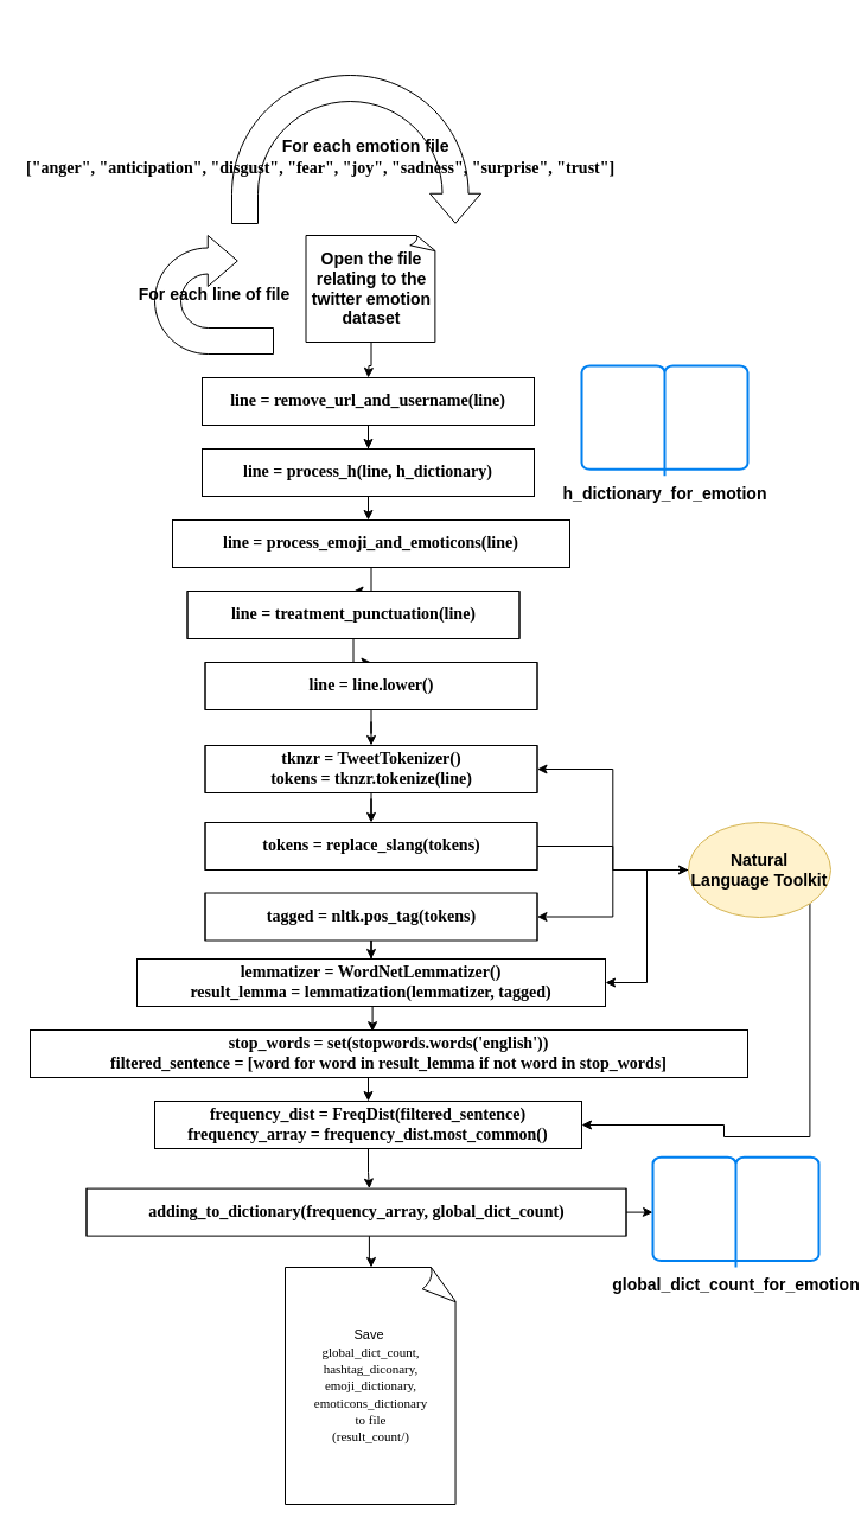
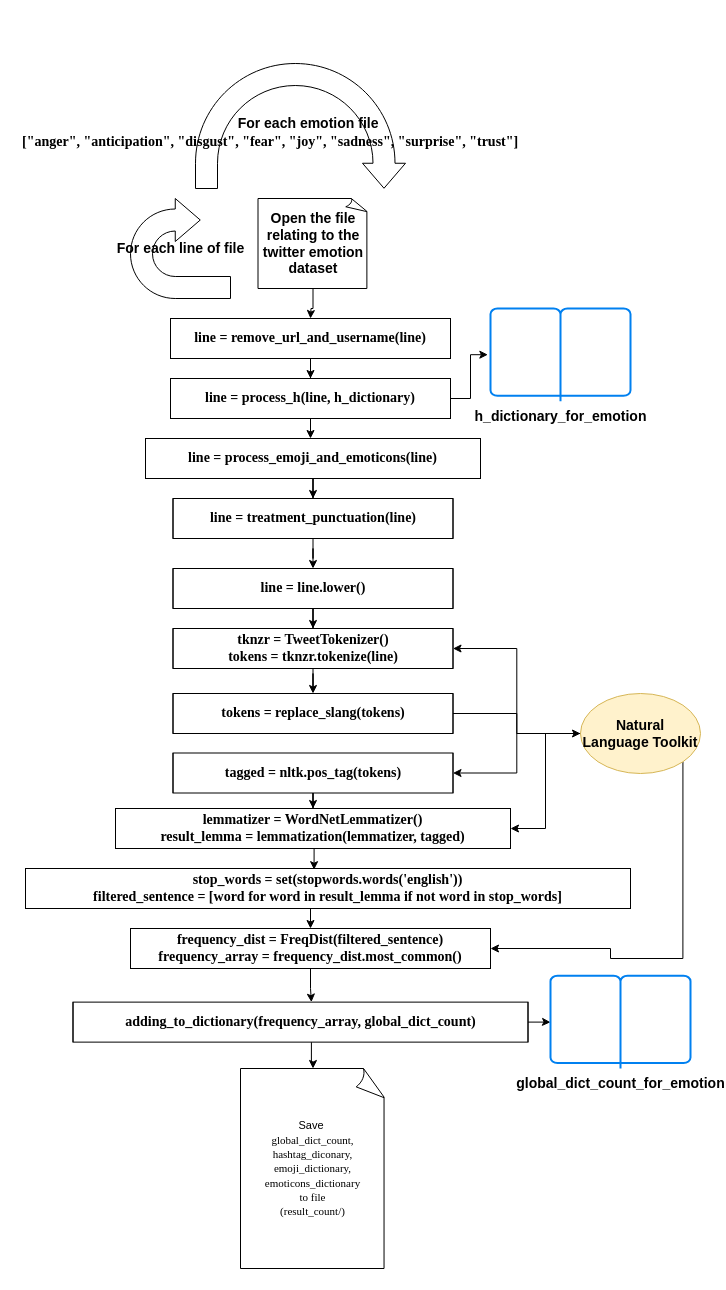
  <mxCell id="0" />
  <mxCell id="1" parent="0" />
  <mxCell id="2" value="" style="edgeStyle=orthogonalEdgeStyle;rounded=0;orthogonalLoop=1;jettySize=auto;html=1;entryX=0.5;entryY=0;entryDx=0;entryDy=0;fontStyle=1;fontSize=14;" parent="1" source="3" target="9" edge="1"><mxGeometry relative="1" as="geometry"><mxPoint x="310" y="388" as="targetPoint" /></mxGeometry></mxCell>
  <mxCell id="3" value="&lt;pre style=&quot;font-family: consolas; font-size: 14px;&quot;&gt;&lt;font style=&quot;font-size: 14px;&quot;&gt;&lt;span style=&quot;font-size: 14px;&quot;&gt;line = remove_url_and_username(line)&lt;/span&gt;&lt;/font&gt;&lt;/pre&gt;" style="shape=process;whiteSpace=wrap;html=1;backgroundOutline=1;fontStyle=1;fontSize=14;size=0;" parent="1" vertex="1"><mxGeometry x="170" y="318" width="280" height="40" as="geometry" /></mxCell>
  <mxCell id="4" value="" style="edgeStyle=orthogonalEdgeStyle;rounded=0;orthogonalLoop=1;jettySize=auto;html=1;fontStyle=1;fontSize=14;" parent="1" source="5" edge="1"><mxGeometry relative="1" as="geometry"><mxPoint x="310" y="318" as="targetPoint" /></mxGeometry></mxCell>
  <mxCell id="5" value="&lt;font style=&quot;font-size: 14px;&quot;&gt;Open the file relating to the twitter emotion dataset&lt;/font&gt;" style="whiteSpace=wrap;html=1;shape=mxgraph.basic.document;fontStyle=1;fontSize=14;" parent="1" vertex="1"><mxGeometry x="257.5" y="198" width="110" height="90" as="geometry" /></mxCell>
  <mxCell id="6" value="For each line of file" style="html=1;shadow=0;dashed=0;align=center;verticalAlign=middle;shape=mxgraph.arrows2.uTurnArrow;dy=11;arrowHead=43;dx2=25;fontStyle=1;fontSize=14;" parent="1" vertex="1"><mxGeometry x="130" y="198" width="100" height="100" as="geometry" /></mxCell>
  <mxCell id="7" value="" style="edgeStyle=orthogonalEdgeStyle;rounded=0;orthogonalLoop=1;jettySize=auto;html=1;exitX=0.5;exitY=1;exitDx=0;exitDy=0;fontStyle=1;fontSize=14;" parent="1" source="9" target="11" edge="1"><mxGeometry relative="1" as="geometry"><mxPoint x="309" y="468" as="targetPoint" /><Array as="points"><mxPoint x="310" y="458" /><mxPoint x="300" y="458" /></Array></mxGeometry></mxCell>
+ <mxCell id="8" style="edgeStyle=orthogonalEdgeStyle;rounded=0;orthogonalLoop=1;jettySize=auto;html=1;entryX=-0.019;entryY=0.498;entryDx=0;entryDy=0;entryPerimeter=0;fontStyle=1;fontSize=14;" parent="1" source="9" target="32" edge="1"><mxGeometry relative="1" as="geometry" /></mxCell>
  <mxCell id="9" value="&lt;pre style=&quot;font-family: consolas; font-size: 14px;&quot;&gt;&lt;pre style=&quot;font-family: consolas; font-size: 14px;&quot;&gt;line = process_h(line&lt;span style=&quot;font-size: 14px;&quot;&gt;, &lt;/span&gt;h_dictionary)&lt;/pre&gt;&lt;/pre&gt;" style="shape=process;whiteSpace=wrap;html=1;backgroundOutline=1;fontStyle=1;fontSize=14;size=0;" parent="1" vertex="1"><mxGeometry x="170" y="378" width="280" height="40" as="geometry" /></mxCell>
  <mxCell id="10" value="" style="edgeStyle=orthogonalEdgeStyle;rounded=0;orthogonalLoop=1;jettySize=auto;html=1;entryX=0.5;entryY=0;entryDx=0;entryDy=0;fontStyle=1;fontSize=14;" parent="1" source="11" target="13" edge="1"><mxGeometry relative="1" as="geometry"><mxPoint x="310" y="548" as="targetPoint" /></mxGeometry></mxCell>
  <mxCell id="11" value="&lt;pre style=&quot;font-family: consolas; font-size: 14px;&quot;&gt;&lt;pre style=&quot;font-family: consolas; font-size: 14px;&quot;&gt;&lt;pre style=&quot;font-family: consolas; font-size: 14px;&quot;&gt;&lt;font style=&quot;font-size: 14px;&quot;&gt;line = process_emoji_and_emoticons(line)&lt;/font&gt;&lt;/pre&gt;&lt;/pre&gt;&lt;/pre&gt;" style="shape=process;whiteSpace=wrap;html=1;backgroundOutline=1;fontStyle=1;fontSize=14;size=0;" parent="1" vertex="1"><mxGeometry x="145" y="438" width="335" height="40" as="geometry" /></mxCell>
  <mxCell id="12" value="" style="edgeStyle=orthogonalEdgeStyle;rounded=0;orthogonalLoop=1;jettySize=auto;html=1;entryX=0.5;entryY=0;entryDx=0;entryDy=0;fontStyle=1;fontSize=14;" parent="1" source="13" target="15" edge="1"><mxGeometry relative="1" as="geometry"><mxPoint x="310" y="628" as="targetPoint" /></mxGeometry></mxCell>
- <mxCell id="13" value="&lt;pre style=&quot;font-family: consolas; font-size: 14px;&quot;&gt;&lt;pre style=&quot;font-family: consolas; font-size: 14px;&quot;&gt;&lt;pre style=&quot;font-family: consolas; font-size: 14px;&quot;&gt;&lt;font style=&quot;font-size: 14px;&quot;&gt;line = treatment_punctuation(line)&lt;/font&gt;&lt;/pre&gt;&lt;/pre&gt;&lt;/pre&gt;" style="shape=process;whiteSpace=wrap;html=1;backgroundOutline=1;fontStyle=1;fontSize=14;size=0;" parent="1" vertex="1"><mxGeometry x="157.5" y="498" width="280" height="40" as="geometry" /></mxCell>
+ <mxCell id="13" value="&lt;pre style=&quot;font-family: consolas; font-size: 14px;&quot;&gt;&lt;pre style=&quot;font-family: consolas; font-size: 14px;&quot;&gt;&lt;pre style=&quot;font-family: consolas; font-size: 14px;&quot;&gt;&lt;font style=&quot;font-size: 14px;&quot;&gt;line = treatment_punctuation(line)&lt;/font&gt;&lt;/pre&gt;&lt;/pre&gt;&lt;/pre&gt;" style="shape=process;whiteSpace=wrap;html=1;backgroundOutline=1;fontStyle=1;fontSize=14;size=0;" parent="1" vertex="1"><mxGeometry x="172.5" y="498" width="280" height="40" as="geometry" /></mxCell>
  <mxCell id="14" value="" style="edgeStyle=orthogonalEdgeStyle;rounded=0;orthogonalLoop=1;jettySize=auto;html=1;fontStyle=1;fontSize=14;" parent="1" source="15" target="19" edge="1"><mxGeometry relative="1" as="geometry" /></mxCell>
- <mxCell id="15" value="&lt;pre style=&quot;font-family: consolas; font-size: 14px;&quot;&gt;&lt;pre style=&quot;font-family: consolas; font-size: 14px;&quot;&gt;&lt;pre style=&quot;font-family: consolas; font-size: 14px;&quot;&gt;&lt;font style=&quot;font-size: 14px;&quot;&gt;line = line.lower()&lt;/font&gt;&lt;/pre&gt;&lt;/pre&gt;&lt;/pre&gt;" style="shape=process;whiteSpace=wrap;html=1;backgroundOutline=1;fontStyle=1;fontSize=14;size=0;" parent="1" vertex="1"><mxGeometry x="172.5" y="558" width="280" height="40" as="geometry" /></mxCell>
+ <mxCell id="15" value="&lt;pre style=&quot;font-family: consolas; font-size: 14px;&quot;&gt;&lt;pre style=&quot;font-family: consolas; font-size: 14px;&quot;&gt;&lt;pre style=&quot;font-family: consolas; font-size: 14px;&quot;&gt;&lt;font style=&quot;font-size: 14px;&quot;&gt;line = line.lower()&lt;/font&gt;&lt;/pre&gt;&lt;/pre&gt;&lt;/pre&gt;" style="shape=process;whiteSpace=wrap;html=1;backgroundOutline=1;fontStyle=1;fontSize=14;size=0;" parent="1" vertex="1"><mxGeometry x="172.5" y="568" width="280" height="40" as="geometry" /></mxCell>
  <mxCell id="16" value="" style="edgeStyle=orthogonalEdgeStyle;rounded=0;orthogonalLoop=1;jettySize=auto;html=1;fontStyle=1;fontSize=14;" parent="1" source="17" target="40" edge="1"><mxGeometry relative="1" as="geometry"><mxPoint x="310" y="858" as="targetPoint" /></mxGeometry></mxCell>
  <mxCell id="17" value="&lt;pre style=&quot;font-family: consolas; font-size: 14px;&quot;&gt;&lt;pre style=&quot;font-family: consolas; font-size: 14px;&quot;&gt;&lt;pre style=&quot;font-family: consolas; font-size: 14px;&quot;&gt;&lt;pre style=&quot;font-family: consolas; font-size: 14px;&quot;&gt;&lt;font style=&quot;font-size: 14px;&quot;&gt;tokens = replace_slang(tokens)&lt;/font&gt;&lt;/pre&gt;&lt;/pre&gt;&lt;/pre&gt;&lt;/pre&gt;" style="shape=process;whiteSpace=wrap;html=1;backgroundOutline=1;fontStyle=1;fontSize=14;size=0;" parent="1" vertex="1"><mxGeometry x="172.5" y="693" width="280" height="40" as="geometry" /></mxCell>
  <mxCell id="18" value="" style="edgeStyle=orthogonalEdgeStyle;rounded=0;orthogonalLoop=1;jettySize=auto;html=1;entryX=0.5;entryY=0;entryDx=0;entryDy=0;fontStyle=1;fontSize=14;" parent="1" source="19" target="17" edge="1"><mxGeometry relative="1" as="geometry"><mxPoint x="310" y="788" as="targetPoint" /></mxGeometry></mxCell>
  <mxCell id="19" value="&lt;pre style=&quot;font-family: consolas; font-size: 14px;&quot;&gt;&lt;pre style=&quot;font-family: consolas; font-size: 14px;&quot;&gt;&lt;pre style=&quot;font-family: consolas; font-size: 14px;&quot;&gt;&lt;pre style=&quot;font-family: consolas; font-size: 14px;&quot;&gt;tknzr = TweetTokenizer()&lt;br style=&quot;font-size: 14px;&quot;&gt;tokens = tknzr.tokenize(line)&lt;/pre&gt;&lt;/pre&gt;&lt;/pre&gt;&lt;/pre&gt;" style="shape=process;whiteSpace=wrap;html=1;backgroundOutline=1;fontStyle=1;fontSize=14;size=0;" parent="1" vertex="1"><mxGeometry x="172.5" y="628" width="280" height="40" as="geometry" /></mxCell>
  <mxCell id="20" value="" style="edgeStyle=orthogonalEdgeStyle;rounded=0;orthogonalLoop=1;jettySize=auto;html=1;fontStyle=1;fontSize=14;" parent="1" source="21" target="22" edge="1"><mxGeometry relative="1" as="geometry"><mxPoint x="310" y="948" as="targetPoint" /></mxGeometry></mxCell>
  <mxCell id="21" value="&lt;pre style=&quot;font-family: consolas; font-size: 14px;&quot;&gt;&lt;pre style=&quot;font-family: consolas; font-size: 14px;&quot;&gt;&lt;pre style=&quot;font-family: consolas; font-size: 14px;&quot;&gt;&lt;pre style=&quot;font-family: consolas; font-size: 14px;&quot;&gt;&lt;pre style=&quot;font-family: consolas; font-size: 14px;&quot;&gt;&lt;font style=&quot;font-size: 14px;&quot;&gt;tagged = nltk.pos_tag(tokens)&lt;/font&gt;&lt;/pre&gt;&lt;/pre&gt;&lt;/pre&gt;&lt;/pre&gt;&lt;/pre&gt;" style="shape=process;whiteSpace=wrap;html=1;backgroundOutline=1;fontStyle=1;fontSize=14;size=0;" parent="1" vertex="1"><mxGeometry x="172.5" y="752.5" width="280" height="40" as="geometry" /></mxCell>
  <mxCell id="22" value="&lt;pre style=&quot;font-family: consolas; font-size: 14px;&quot;&gt;&lt;pre style=&quot;font-family: consolas; font-size: 14px;&quot;&gt;&lt;pre style=&quot;font-family: consolas; font-size: 14px;&quot;&gt;&lt;pre style=&quot;font-family: consolas; font-size: 14px;&quot;&gt;&lt;pre style=&quot;font-family: consolas; font-size: 14px;&quot;&gt;&lt;pre style=&quot;font-family: consolas; font-size: 14px;&quot;&gt;lemmatizer = WordNetLemmatizer()&lt;br style=&quot;font-size: 14px;&quot;&gt;result_lemma = lemmatization(lemmatizer&lt;span style=&quot;font-size: 14px;&quot;&gt;, &lt;/span&gt;tagged)&lt;/pre&gt;&lt;/pre&gt;&lt;/pre&gt;&lt;/pre&gt;&lt;/pre&gt;&lt;/pre&gt;" style="shape=process;whiteSpace=wrap;html=1;backgroundOutline=1;fontStyle=1;fontSize=14;size=0;" parent="1" vertex="1"><mxGeometry x="115" y="808" width="395" height="40" as="geometry" /></mxCell>
  <mxCell id="23" value="" style="edgeStyle=orthogonalEdgeStyle;rounded=0;orthogonalLoop=1;jettySize=auto;html=1;entryX=0.5;entryY=0;entryDx=0;entryDy=0;exitX=0.48;exitY=0.98;exitDx=0;exitDy=0;exitPerimeter=0;fontStyle=1;fontSize=14;" parent="1" source="24" target="26" edge="1"><mxGeometry relative="1" as="geometry"><mxPoint x="310" y="1088" as="targetPoint" /></mxGeometry></mxCell>
  <mxCell id="24" value="&lt;pre style=&quot;font-family: consolas; font-size: 14px;&quot;&gt;&lt;pre style=&quot;font-family: consolas; font-size: 14px;&quot;&gt;&lt;pre style=&quot;font-family: consolas; font-size: 14px;&quot;&gt;&lt;pre style=&quot;font-family: consolas; font-size: 14px;&quot;&gt;&lt;pre style=&quot;font-family: consolas; font-size: 14px;&quot;&gt;&lt;pre style=&quot;font-family: consolas; font-size: 14px;&quot;&gt;&lt;pre style=&quot;font-family: consolas; font-size: 14px;&quot;&gt;stop_words = &lt;span style=&quot;font-size: 14px;&quot;&gt;set&lt;/span&gt;(stopwords.words(&lt;span style=&quot;font-size: 14px;&quot;&gt;'english'&lt;/span&gt;))&lt;br style=&quot;font-size: 14px;&quot;&gt;filtered_sentence = [word &lt;span style=&quot;font-size: 14px;&quot;&gt;for &lt;/span&gt;word &lt;span style=&quot;font-size: 14px;&quot;&gt;in &lt;/span&gt;result_lemma &lt;span style=&quot;font-size: 14px;&quot;&gt;if not &lt;/span&gt;word &lt;span style=&quot;font-size: 14px;&quot;&gt;in &lt;/span&gt;stop_words]&lt;/pre&gt;&lt;/pre&gt;&lt;/pre&gt;&lt;/pre&gt;&lt;/pre&gt;&lt;/pre&gt;&lt;/pre&gt;" style="shape=process;whiteSpace=wrap;html=1;backgroundOutline=1;fontStyle=1;fontSize=14;size=0;" parent="1" vertex="1"><mxGeometry x="25" y="868" width="605" height="40" as="geometry" /></mxCell>
  <mxCell id="25" value="" style="edgeStyle=orthogonalEdgeStyle;rounded=0;orthogonalLoop=1;jettySize=auto;html=1;entryX=0.524;entryY=0;entryDx=0;entryDy=0;entryPerimeter=0;fontStyle=1;fontSize=14;" parent="1" source="26" target="29" edge="1"><mxGeometry relative="1" as="geometry"><mxPoint x="310" y="1158" as="targetPoint" /></mxGeometry></mxCell>
  <mxCell id="26" value="&lt;pre style=&quot;font-family: consolas; font-size: 14px;&quot;&gt;&lt;pre style=&quot;font-family: consolas; font-size: 14px;&quot;&gt;&lt;pre style=&quot;font-family: consolas; font-size: 14px;&quot;&gt;&lt;pre style=&quot;font-family: consolas; font-size: 14px;&quot;&gt;&lt;pre style=&quot;font-family: consolas; font-size: 14px;&quot;&gt;&lt;pre style=&quot;font-family: consolas; font-size: 14px;&quot;&gt;&lt;pre style=&quot;font-family: consolas; font-size: 14px;&quot;&gt;frequency_dist = FreqDist(filtered_sentence)&lt;br style=&quot;font-size: 14px;&quot;&gt;frequency_array = frequency_dist.most_common()&lt;/pre&gt;&lt;/pre&gt;&lt;/pre&gt;&lt;/pre&gt;&lt;/pre&gt;&lt;/pre&gt;&lt;/pre&gt;" style="shape=process;whiteSpace=wrap;html=1;backgroundOutline=1;fontStyle=1;fontSize=14;size=0;" parent="1" vertex="1"><mxGeometry x="130" y="928" width="360" height="40" as="geometry" /></mxCell>
  <mxCell id="27" style="edgeStyle=orthogonalEdgeStyle;rounded=0;orthogonalLoop=1;jettySize=auto;html=1;exitX=0.524;exitY=1;exitDx=0;exitDy=0;exitPerimeter=0;fontStyle=1;fontSize=14;" parent="1" source="29" target="30" edge="1"><mxGeometry relative="1" as="geometry" /></mxCell>
  <mxCell id="28" style="edgeStyle=orthogonalEdgeStyle;rounded=0;orthogonalLoop=1;jettySize=auto;html=1;fontStyle=1;fontSize=14;" parent="1" source="29" target="31" edge="1"><mxGeometry relative="1" as="geometry" /></mxCell>
  <mxCell id="29" value="&lt;pre style=&quot;font-family: consolas; font-size: 14px;&quot;&gt;&lt;pre style=&quot;font-family: consolas; font-size: 14px;&quot;&gt;&lt;pre style=&quot;font-family: consolas; font-size: 14px;&quot;&gt;&lt;pre style=&quot;font-family: consolas; font-size: 14px;&quot;&gt;&lt;pre style=&quot;font-family: consolas; font-size: 14px;&quot;&gt;&lt;pre style=&quot;font-family: consolas; font-size: 14px;&quot;&gt;&lt;pre style=&quot;font-family: consolas; font-size: 14px;&quot;&gt;&lt;pre style=&quot;font-family: consolas; font-size: 14px;&quot;&gt;adding_to_dictionary(frequency_array&lt;span style=&quot;font-size: 14px;&quot;&gt;, &lt;/span&gt;global_dict_count)&lt;/pre&gt;&lt;/pre&gt;&lt;/pre&gt;&lt;/pre&gt;&lt;/pre&gt;&lt;/pre&gt;&lt;/pre&gt;&lt;/pre&gt;" style="shape=process;whiteSpace=wrap;html=1;backgroundOutline=1;fontStyle=1;fontSize=14;size=0;" parent="1" vertex="1"><mxGeometry x="72.5" y="1001.62" width="455" height="40" as="geometry" /></mxCell>
  <mxCell id="30" value="&lt;font style=&quot;font-size: 11px&quot;&gt;Save&amp;nbsp;&lt;br&gt;&lt;/font&gt;&lt;span style=&quot;font-family: &amp;#34;consolas&amp;#34; ; font-size: 11px&quot;&gt;&lt;font style=&quot;font-size: 11px&quot;&gt;global_dict_count,&lt;br&gt;hashtag_diconary,&lt;br&gt;emoji_dictionary,&lt;br&gt;emoticons_dictionary&lt;br&gt;to file&lt;br&gt;(result_count/)&lt;/font&gt;&lt;br&gt;&lt;/span&gt;" style="whiteSpace=wrap;html=1;shape=mxgraph.basic.document" parent="1" vertex="1"><mxGeometry x="240" y="1068" width="145" height="200" as="geometry" /></mxCell>
  <mxCell id="31" value="global_dict_count_for_emotion" style="html=1;verticalLabelPosition=bottom;align=center;labelBackgroundColor=#ffffff;verticalAlign=top;strokeWidth=2;strokeColor=#0080F0;shadow=0;dashed=0;shape=mxgraph.ios7.icons.book;fontStyle=1;fontSize=14;" parent="1" vertex="1"><mxGeometry x="550" y="975.25" width="140" height="92.75" as="geometry" /></mxCell>
  <mxCell id="32" value="h_dictionary_for_emotion" style="html=1;verticalLabelPosition=bottom;align=center;labelBackgroundColor=#ffffff;verticalAlign=top;strokeWidth=2;strokeColor=#0080F0;shadow=0;dashed=0;shape=mxgraph.ios7.icons.book;fontStyle=1;fontSize=14;" parent="1" vertex="1"><mxGeometry x="490" y="308" width="140" height="92.75" as="geometry" /></mxCell>
  <mxCell id="33" value="" style="html=1;shadow=0;dashed=0;align=center;verticalAlign=middle;shape=mxgraph.arrows2.uTurnArrow;dy=11;arrowHead=43;dx2=25;rotation=90;fontStyle=1;fontSize=14;" parent="1" vertex="1"><mxGeometry x="237.5" y="20.5" width="125" height="210" as="geometry" /></mxCell>
  <mxCell id="34" value="For each emotion file&amp;nbsp;" style="text;html=1;strokeColor=none;fillColor=none;align=center;verticalAlign=middle;whiteSpace=wrap;rounded=0;fontStyle=1;fontSize=14;" parent="1" vertex="1"><mxGeometry x="220" y="113" width="180" height="20" as="geometry" /></mxCell>
  <mxCell id="35" value="&lt;pre style=&quot;font-family: consolas; font-size: 14px;&quot;&gt;&lt;span style=&quot;font-size: 14px;&quot;&gt;[&quot;anger&quot;&lt;/span&gt;&lt;span style=&quot;font-size: 14px;&quot;&gt;, &lt;/span&gt;&lt;span style=&quot;font-size: 14px;&quot;&gt;&quot;anticipation&quot;&lt;/span&gt;&lt;span style=&quot;font-size: 14px;&quot;&gt;, &lt;/span&gt;&lt;span style=&quot;font-size: 14px;&quot;&gt;&quot;disgust&quot;&lt;/span&gt;&lt;span style=&quot;font-size: 14px;&quot;&gt;, &lt;/span&gt;&lt;span style=&quot;font-size: 14px;&quot;&gt;&quot;fear&quot;&lt;/span&gt;&lt;span style=&quot;font-size: 14px;&quot;&gt;, &lt;/span&gt;&lt;span style=&quot;font-size: 14px;&quot;&gt;&quot;joy&quot;&lt;/span&gt;&lt;span style=&quot;font-size: 14px;&quot;&gt;, &lt;/span&gt;&lt;span style=&quot;font-size: 14px;&quot;&gt;&quot;sadness&quot;&lt;/span&gt;&lt;span style=&quot;font-size: 14px;&quot;&gt;, &lt;/span&gt;&lt;span style=&quot;font-size: 14px;&quot;&gt;&quot;surprise&quot;&lt;/span&gt;&lt;span style=&quot;font-size: 14px;&quot;&gt;, &lt;/span&gt;&lt;span style=&quot;font-size: 14px;&quot;&gt;&quot;trust&quot;&lt;/span&gt;]&lt;/pre&gt;" style="text;whiteSpace=wrap;html=1;fontStyle=1;fontSize=14;" parent="1" vertex="1"><mxGeometry x="20" y="113" width="610" height="50" as="geometry" /></mxCell>
  <mxCell id="36" style="edgeStyle=orthogonalEdgeStyle;rounded=0;orthogonalLoop=1;jettySize=auto;html=1;entryX=1;entryY=0.5;entryDx=0;entryDy=0;fontStyle=1;fontSize=14;" parent="1" source="40" target="19" edge="1"><mxGeometry relative="1" as="geometry" /></mxCell>
  <mxCell id="37" style="edgeStyle=orthogonalEdgeStyle;rounded=0;orthogonalLoop=1;jettySize=auto;html=1;entryX=1;entryY=0.5;entryDx=0;entryDy=0;fontStyle=1;fontSize=14;" parent="1" source="40" target="21" edge="1"><mxGeometry relative="1" as="geometry" /></mxCell>
  <mxCell id="38" style="edgeStyle=orthogonalEdgeStyle;rounded=0;orthogonalLoop=1;jettySize=auto;html=1;entryX=1;entryY=0.5;entryDx=0;entryDy=0;fontStyle=1;fontSize=14;" parent="1" source="40" target="22" edge="1"><mxGeometry relative="1" as="geometry" /></mxCell>
  <mxCell id="39" style="edgeStyle=orthogonalEdgeStyle;rounded=0;orthogonalLoop=1;jettySize=auto;html=1;entryX=1;entryY=0.5;entryDx=0;entryDy=0;fontStyle=1;fontSize=14;exitX=1;exitY=1;exitDx=0;exitDy=0;" parent="1" source="40" target="26" edge="1"><mxGeometry relative="1" as="geometry"><Array as="points"><mxPoint x="682" y="958" /><mxPoint x="610" y="958" /><mxPoint x="610" y="948" /></Array></mxGeometry></mxCell>
  <mxCell id="40" value="Natural Language Toolkit" style="ellipse;whiteSpace=wrap;html=1;fillColor=#fff2cc;strokeColor=#d6b656;fontStyle=1;fontSize=14;" parent="1" vertex="1"><mxGeometry x="580" y="693" width="120" height="80" as="geometry" /></mxCell>
  <mxCell id="41" value="" style="edgeStyle=orthogonalEdgeStyle;rounded=0;orthogonalLoop=1;jettySize=auto;html=1;exitX=0.5;exitY=1;exitDx=0;exitDy=0;entryX=0.477;entryY=0.03;entryDx=0;entryDy=0;entryPerimeter=0;fontStyle=1;fontSize=14;" edge="1" parent="1" source="22" target="24"><mxGeometry relative="1" as="geometry"><mxPoint x="320" y="918" as="sourcePoint" /><mxPoint x="310" y="1008" as="targetPoint" /></mxGeometry></mxCell>
